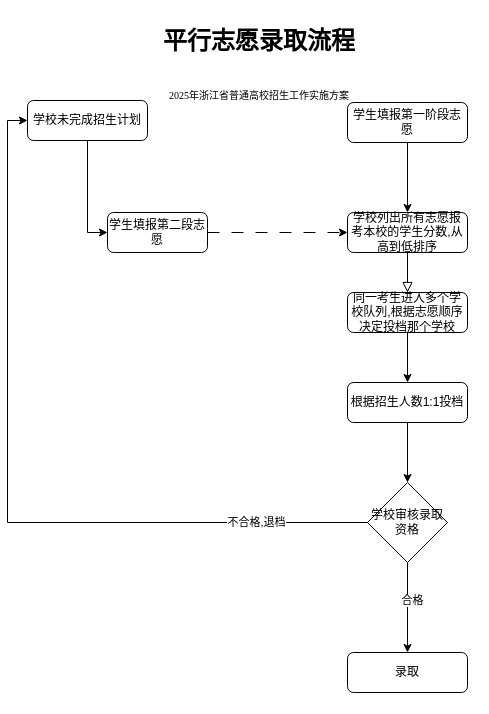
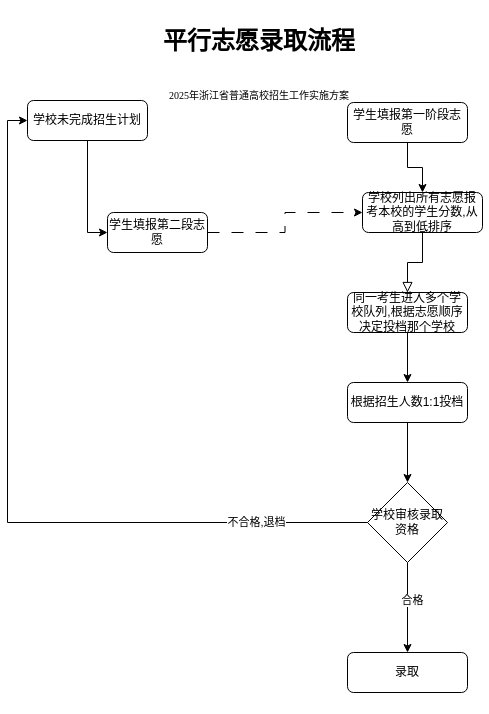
  <mxCell id="0" />
  <mxCell id="1" parent="0" />
  <mxCell id="2" value="" style="rounded=0;html=1;jettySize=auto;orthogonalLoop=1;fontSize=11;endArrow=block;endFill=0;endSize=8;strokeWidth=1;shadow=0;labelBackgroundColor=none;edgeStyle=orthogonalEdgeStyle;entryX=0.5;entryY=0;entryDx=0;entryDy=0;" parent="1" source="3" target="5" edge="1"><mxGeometry relative="1" as="geometry"><mxPoint x="80" y="212" as="targetPoint" /></mxGeometry></mxCell>
- <mxCell id="3" value="学校列出所有志愿报考本校的学生分数,从高到低排序" style="rounded=1;whiteSpace=wrap;html=1;fontSize=12;glass=0;strokeWidth=1;shadow=0;" parent="1" vertex="1"><mxGeometry x="340" y="212" width="120" height="40" as="geometry" /></mxCell>
+ <mxCell id="3" value="学校列出所有志愿报考本校的学生分数,从高到低排序" style="rounded=1;whiteSpace=wrap;html=1;fontSize=12;glass=0;strokeWidth=1;shadow=0;" parent="1" vertex="1"><mxGeometry x="355" y="192" width="120" height="40" as="geometry" /></mxCell>
  <mxCell id="4" style="edgeStyle=orthogonalEdgeStyle;rounded=0;orthogonalLoop=1;jettySize=auto;html=1;entryX=0.5;entryY=0;entryDx=0;entryDy=0;" edge="1" parent="1" source="5" target="7"><mxGeometry relative="1" as="geometry" /></mxCell>
  <mxCell id="5" value="同一考生进入多个学校队列,根据志愿顺序决定投档那个学校" style="rounded=1;whiteSpace=wrap;html=1;fontSize=12;glass=0;strokeWidth=1;shadow=0;" parent="1" vertex="1"><mxGeometry x="340" y="292" width="120" height="40" as="geometry" /></mxCell>
  <mxCell id="6" style="edgeStyle=orthogonalEdgeStyle;rounded=0;orthogonalLoop=1;jettySize=auto;html=1;" edge="1" parent="1" source="7" target="12"><mxGeometry relative="1" as="geometry" /></mxCell>
  <mxCell id="7" value="根据招生人数1:1投档" style="rounded=1;whiteSpace=wrap;html=1;fontSize=12;glass=0;strokeWidth=1;shadow=0;" vertex="1" parent="1"><mxGeometry x="340" y="382" width="120" height="40" as="geometry" /></mxCell>
  <mxCell id="8" style="edgeStyle=orthogonalEdgeStyle;rounded=0;orthogonalLoop=1;jettySize=auto;html=1;" edge="1" parent="1" source="12" target="13"><mxGeometry relative="1" as="geometry" /></mxCell>
  <mxCell id="9" value="合格" style="edgeLabel;html=1;align=center;verticalAlign=middle;resizable=0;points=[];" vertex="1" connectable="0" parent="8"><mxGeometry x="-0.182" y="4" relative="1" as="geometry"><mxPoint as="offset" /></mxGeometry></mxCell>
  <mxCell id="10" style="edgeStyle=orthogonalEdgeStyle;rounded=0;orthogonalLoop=1;jettySize=auto;html=1;entryX=0;entryY=0.5;entryDx=0;entryDy=0;" edge="1" parent="1" source="12" target="15"><mxGeometry relative="1" as="geometry"><mxPoint x="-70" y="92" as="targetPoint" /></mxGeometry></mxCell>
  <mxCell id="11" value="不合格,退档" style="edgeLabel;html=1;align=center;verticalAlign=middle;resizable=0;points=[];" vertex="1" connectable="0" parent="10"><mxGeometry x="-0.713" y="-1" relative="1" as="geometry"><mxPoint as="offset" /></mxGeometry></mxCell>
  <mxCell id="12" value="学校审核录取资格" style="rhombus;whiteSpace=wrap;html=1;" vertex="1" parent="1"><mxGeometry x="360" y="482" width="80" height="80" as="geometry" /></mxCell>
  <mxCell id="13" value="录取" style="rounded=1;whiteSpace=wrap;html=1;fontSize=12;glass=0;strokeWidth=1;shadow=0;" vertex="1" parent="1"><mxGeometry x="340" y="652" width="120" height="40" as="geometry" /></mxCell>
  <mxCell id="14" style="edgeStyle=orthogonalEdgeStyle;rounded=0;orthogonalLoop=1;jettySize=auto;html=1;entryX=0;entryY=0.5;entryDx=0;entryDy=0;" edge="1" parent="1" source="15" target="17"><mxGeometry relative="1" as="geometry" /></mxCell>
  <mxCell id="15" value="学校未完成招生计划" style="rounded=1;whiteSpace=wrap;html=1;fontSize=12;glass=0;strokeWidth=1;shadow=0;" vertex="1" parent="1"><mxGeometry x="20" y="100" width="120" height="40" as="geometry" /></mxCell>
  <mxCell id="16" style="edgeStyle=orthogonalEdgeStyle;rounded=0;orthogonalLoop=1;jettySize=auto;html=1;dashed=1;dashPattern=12 12;" edge="1" parent="1" source="17" target="3"><mxGeometry relative="1" as="geometry" /></mxCell>
  <mxCell id="17" value="学生填报第二段志愿" style="rounded=1;whiteSpace=wrap;html=1;fontSize=12;glass=0;strokeWidth=1;shadow=0;" vertex="1" parent="1"><mxGeometry x="100" y="212" width="100" height="40" as="geometry" /></mxCell>
  <mxCell id="18" style="edgeStyle=orthogonalEdgeStyle;rounded=0;orthogonalLoop=1;jettySize=auto;html=1;entryX=0.5;entryY=0;entryDx=0;entryDy=0;" edge="1" parent="1" source="19" target="3"><mxGeometry relative="1" as="geometry" /></mxCell>
  <mxCell id="19" value="学生填报第一阶段志愿" style="rounded=1;whiteSpace=wrap;html=1;fontSize=12;glass=0;strokeWidth=1;shadow=0;" vertex="1" parent="1"><mxGeometry x="340" y="102" width="120" height="40" as="geometry" /></mxCell>
  <mxCell id="20" value="&lt;h1 style=&quot;margin-top: 0px;&quot;&gt;平行志愿录取流程&lt;/h1&gt;&lt;p style=&quot;margin-bottom:0cm;text-align:center;&lt;br/&gt;line-height:29.0pt;mso-line-height-rule:exactly;layout-grid-mode:char;&lt;br/&gt;mso-layout-grid-align:none;punctuation-wrap:simple&quot; align=&quot;center&quot; class=&quot;MsoNormal&quot;&gt;&lt;font style=&quot;font-size: 10px;&quot;&gt;&lt;span style=&quot;font-family: &amp;quot;Times New Roman&amp;quot;, serif;&quot; lang=&quot;EN-US&quot;&gt;2025&lt;/span&gt;&lt;span style=&quot;font-family: 方正小标宋简体;&quot;&gt;年浙江省普通高校招生工作实施方案&lt;/span&gt;&lt;/font&gt;&lt;span style=&quot;font-size: 22pt; font-family: &amp;quot;Times New Roman&amp;quot;, serif;&quot; lang=&quot;EN-US&quot;&gt;&lt;/span&gt;&lt;/p&gt;" style="text;html=1;whiteSpace=wrap;overflow=hidden;rounded=0;" vertex="1" parent="1"><mxGeometry x="154" y="20" width="240" height="120" as="geometry" /></mxCell>
